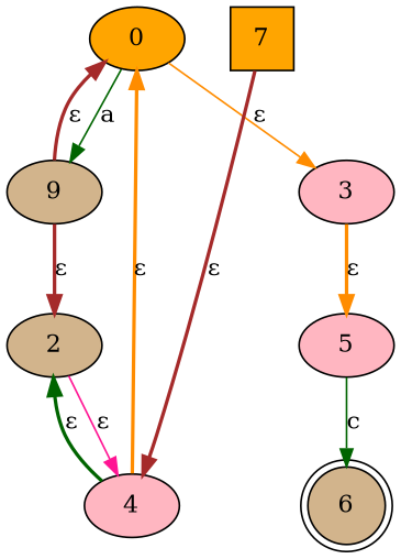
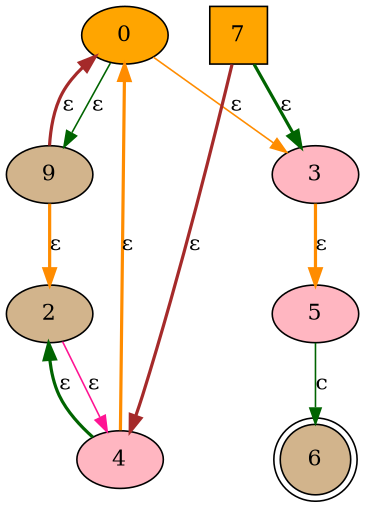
  digraph {
    rankdir=TB
    node [fillcolor=tan style=filled]
    edge [color=darkgreen style=bold]
    0 [fillcolor=orange]
    n2 [label=9]
    3 [fillcolor=lightpink]
    2
    4 [fillcolor=lightpink]
    5 [fillcolor=lightpink]
    6 [shape=doublecircle]
    7 [fillcolor=orange shape=square]
-   0 -> n2 [label=a style=solid]
+   0 -> n2 [label="ɛ" style=solid]
    0 -> 3 [color=darkorange label="ɛ" style=solid]
    n2 -> 0 [color=brown label="ɛ"]
-   n2 -> 2 [color=brown label="ɛ"]
+   n2 -> 2 [color=darkorange label="ɛ"]
    3 -> 5 [color=darkorange label="ɛ"]
    2 -> 4 [color=deeppink label="ɛ" style=solid]
    4 -> 0 [color=darkorange label="ɛ"]
    4 -> 2 [label="ɛ"]
    5 -> 6 [label=c style=solid]
+   7 -> 3 [label="ɛ"]
    7 -> 4 [color=brown label="ɛ"]
  }
